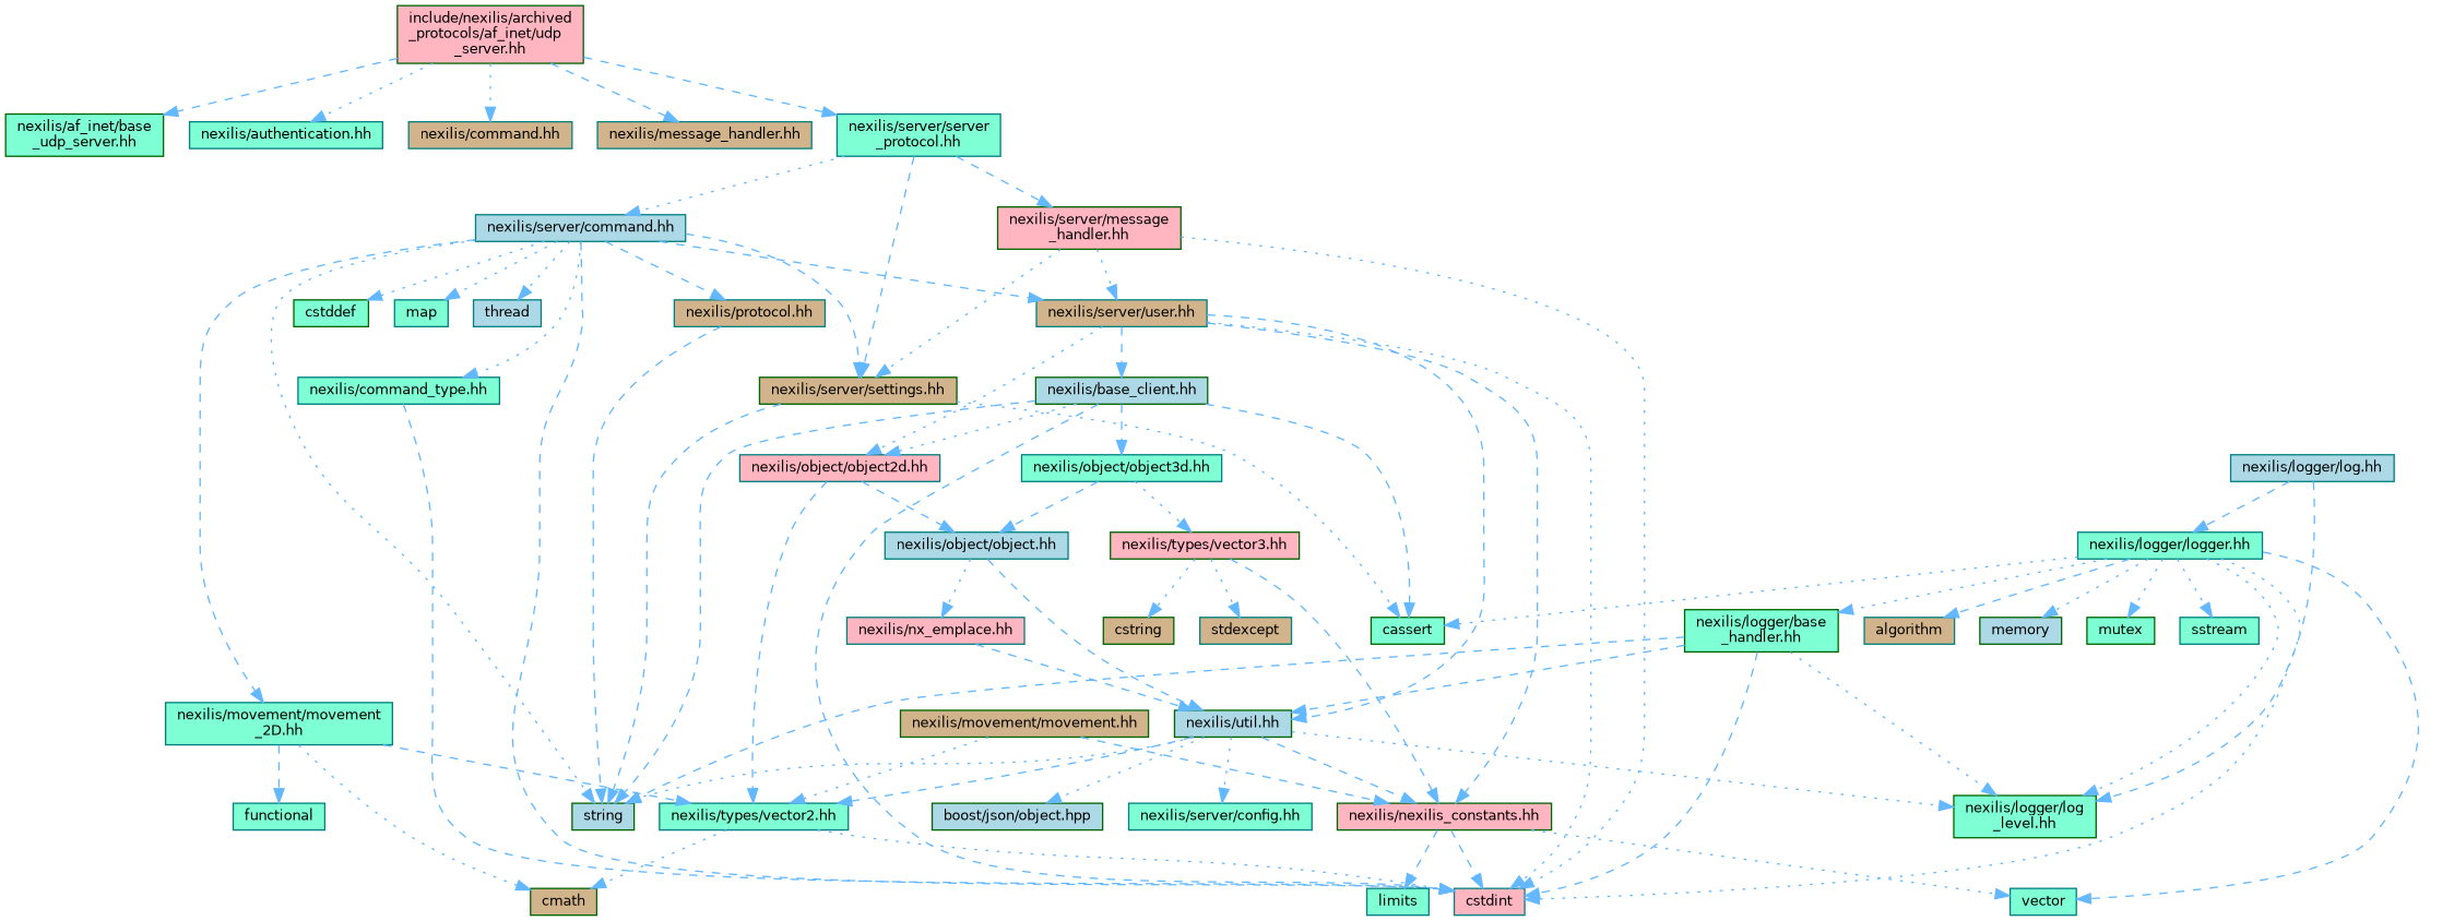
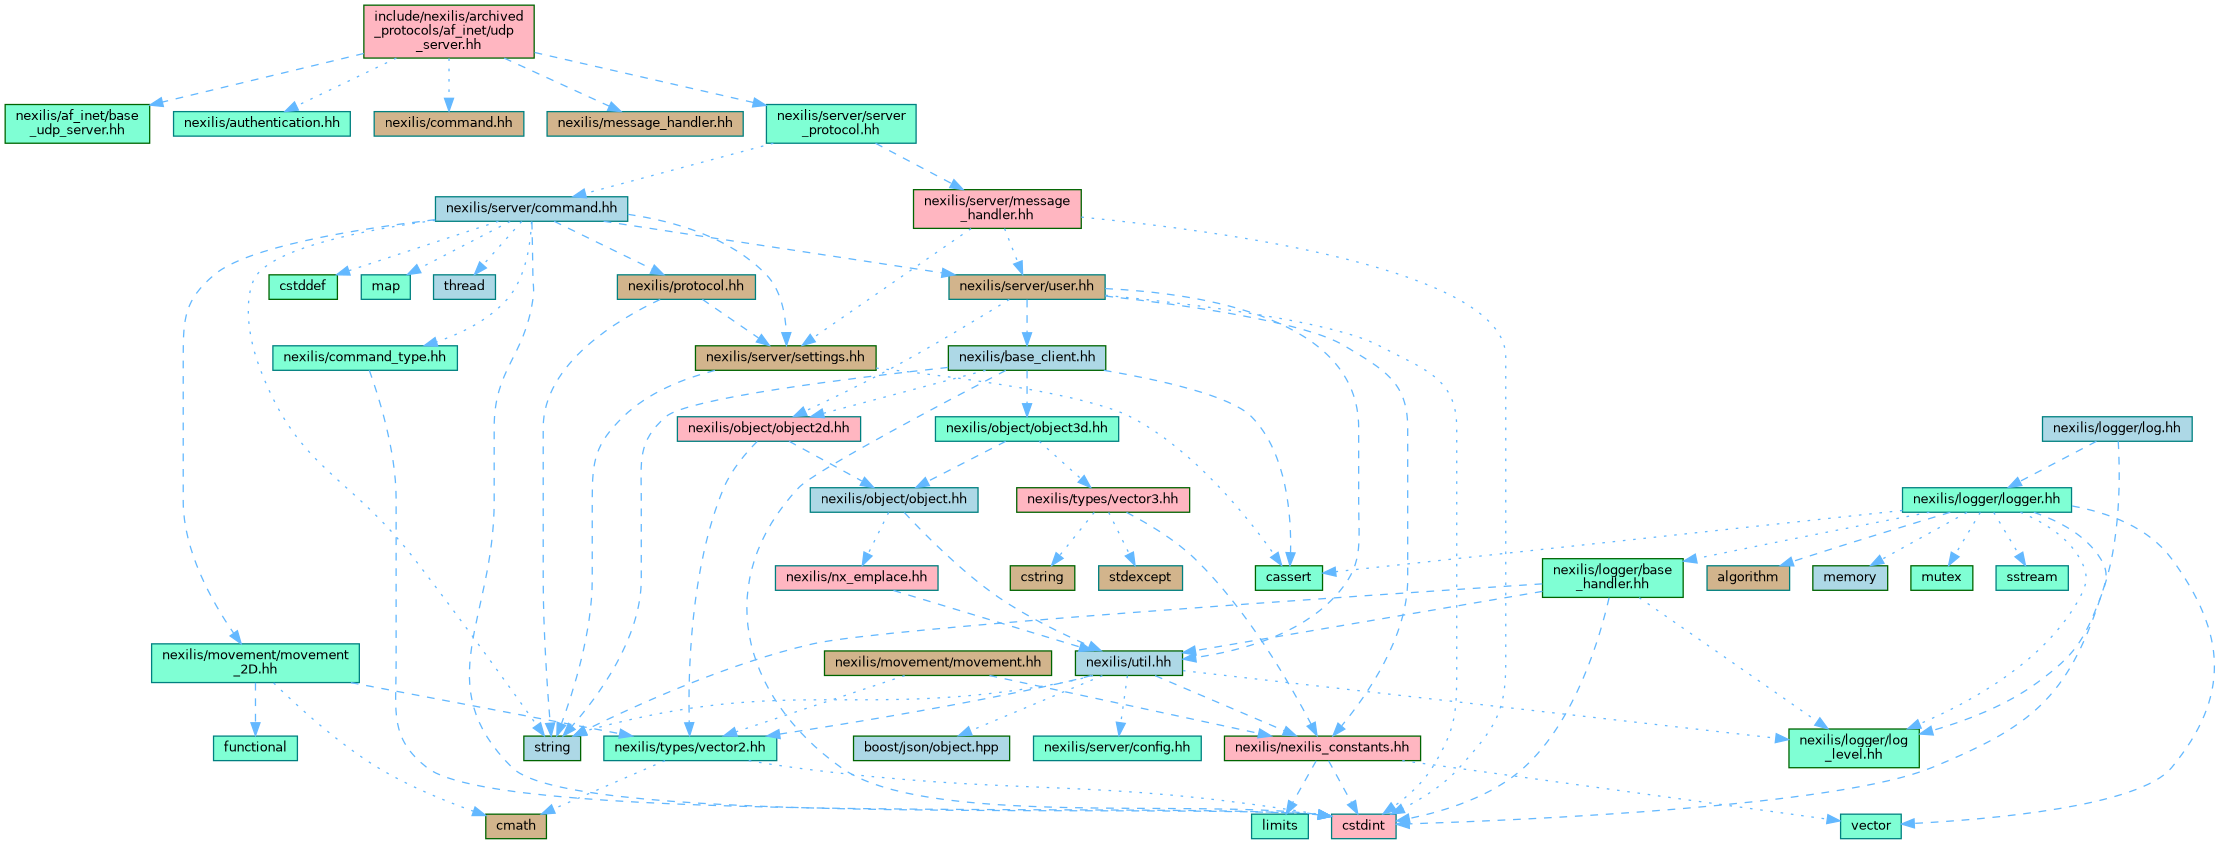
  digraph {
    node [color=teal fillcolor=aquamarine fontname=Helvetica fontsize=10 shape=box style=filled]
    edge [color=steelblue1 fontname=Helvetica fontsize=10 labelfontname=Helvetica labelfontsize=10 style=dashed]
    n1 [color=darkgreen fillcolor=lightpink fontcolor=black height=0.2 label="include/nexilis/archived\l_protocols/af_inet/udp\l_server.hh" width=0.4]
    n2 [color=darkgreen height=0.2 label="nexilis/af_inet/base\l_udp_server.hh" width=0.4]
    n3 [height=0.2 label="nexilis/authentication.hh" width=0.4]
    n4 [fillcolor=tan height=0.2 label="nexilis/command.hh" width=0.4]
    n5 [fillcolor=tan height=0.2 label="nexilis/message_handler.hh" width=0.4]
    n6 [height=0.2 label="nexilis/server/server\l_protocol.hh" width=0.4]
    n7 [fillcolor=lightblue height=0.2 label="nexilis/server/command.hh" width=0.4]
    n8 [color=darkgreen fillcolor=tan height=0.2 label="nexilis/server/settings.hh" width=0.4]
    n9 [color=darkgreen fillcolor=lightpink height=0.2 label="nexilis/server/message\l_handler.hh" width=0.4]
    n10 [fillcolor=lightblue height=0.2 label="nexilis/logger/log.hh" width=0.4]
    n11 [color=darkgreen height=0.2 label="nexilis/logger/log\l_level.hh" width=0.4]
    n12 [height=0.2 label="nexilis/logger/logger.hh" width=0.4]
    n13 [fillcolor=lightpink height=0.2 label=cstdint width=0.4]
    n14 [color=darkgreen fillcolor=lightblue height=0.2 label=string width=0.4]
    n15 [height=0.2 label="nexilis/command_type.hh" width=0.4]
    n16 [height=0.2 label="nexilis/movement/movement\l_2D.hh" width=0.4]
    n17 [fillcolor=tan height=0.2 label="nexilis/protocol.hh" width=0.4]
    n18 [fillcolor=tan height=0.2 label="nexilis/server/user.hh" width=0.4]
    n19 [color=darkgreen height=0.2 label=cstddef width=0.4]
    n20 [height=0.2 label=map width=0.4]
    n21 [fillcolor=lightblue height=0.2 label=thread width=0.4]
    n22 [color=darkgreen height=0.2 label=cassert width=0.4]
    n23 [color=darkgreen height=0.2 label="nexilis/logger/base\l_handler.hh" width=0.4]
    n24 [height=0.2 label=vector width=0.4]
    n25 [fillcolor=tan height=0.2 label=algorithm width=0.4]
    n26 [color=darkgreen fillcolor=lightblue height=0.2 label=memory width=0.4]
    n27 [color=darkgreen height=0.2 label=mutex width=0.4]
    n28 [height=0.2 label=sstream width=0.4]
    n29 [color=darkgreen fillcolor=lightblue height=0.2 label="nexilis/util.hh" width=0.4]
    n30 [color=darkgreen fillcolor=lightpink height=0.2 label="nexilis/nexilis_constants.hh" width=0.4]
    n31 [height=0.2 label="nexilis/server/config.hh" width=0.4]
    n32 [height=0.2 label="nexilis/types/vector2.hh" width=0.4]
    n33 [color=darkgreen fillcolor=lightblue height=0.2 label="boost/json/object.hpp" width=0.4]
    n34 [height=0.2 label=limits width=0.4]
    n35 [color=darkgreen fillcolor=tan height=0.2 label=cmath width=0.4]
    n36 [height=0.2 label=functional width=0.4]
    n37 [color=darkgreen fillcolor=lightblue height=0.2 label="nexilis/base_client.hh" width=0.4]
    n38 [fillcolor=lightpink height=0.2 label="nexilis/object/object2d.hh" width=0.4]
    n39 [color=darkgreen fillcolor=tan height=0.2 label="nexilis/movement/movement.hh" width=0.4]
    n40 [height=0.2 label="nexilis/object/object3d.hh" width=0.4]
    n41 [fillcolor=lightblue height=0.2 label="nexilis/object/object.hh" width=0.4]
    n42 [color=darkgreen fillcolor=lightpink height=0.2 label="nexilis/types/vector3.hh" width=0.4]
    n43 [fillcolor=lightpink height=0.2 label="nexilis/nx_emplace.hh" width=0.4]
    n44 [color=darkgreen fillcolor=tan height=0.2 label=cstring width=0.4]
    n45 [fillcolor=tan height=0.2 label=stdexcept width=0.4]
    n1 -> n2
    n1 -> n3 [style=dotted]
    n1 -> n4 [style=dotted]
    n1 -> n5
    n1 -> n6
    n6 -> n7 [style=dotted]
-   n6 -> n8
+   n17 -> n8
    n6 -> n9
    n7 -> n8
    n7 -> n13
    n7 -> n14 [style=dotted]
    n7 -> n15 [style=dotted]
    n7 -> n16
    n7 -> n17
    n7 -> n18
    n7 -> n19 [style=dotted]
    n7 -> n20 [style=dotted]
    n7 -> n21 [style=dotted]
    n8 -> n14
    n8 -> n22 [style=dotted]
    n9 -> n8 [style=dotted]
    n9 -> n13 [style=dotted]
    n9 -> n18 [style=dotted]
    n10 -> n11
    n10 -> n12
    n12 -> n11 [style=dotted]
-   n12 -> n13 [style=dotted]
+   n12 -> n13
    n12 -> n22 [style=dotted]
    n12 -> n23 [style=dotted]
    n12 -> n24
    n12 -> n25
    n12 -> n26 [style=dotted]
    n12 -> n27 [style=dotted]
    n12 -> n28 [style=dotted]
    n15 -> n13
    n16 -> n32
    n16 -> n35 [style=dotted]
    n16 -> n36
    n17 -> n14
    n18 -> n13 [style=dotted]
    n18 -> n29
    n18 -> n30
    n18 -> n37
    n18 -> n38 [style=dotted]
    n23 -> n11 [style=dotted]
    n23 -> n13
    n23 -> n14
    n23 -> n29
    n29 -> n11 [style=dotted]
    n29 -> n14 [style=dotted]
    n29 -> n30
    n29 -> n31 [style=dotted]
    n29 -> n32
    n29 -> n33 [style=dotted]
    n30 -> n13
    n30 -> n24 [style=dotted]
    n30 -> n34
    n32 -> n13 [style=dotted]
    n32 -> n35 [style=dotted]
    n37 -> n13
    n37 -> n14
    n37 -> n22
    n37 -> n38 [style=dotted]
    n37 -> n40
    n38 -> n32
    n38 -> n41
    n39 -> n30
    n39 -> n32 [style=dotted]
    n40 -> n41
    n40 -> n42 [style=dotted]
    n41 -> n29
    n41 -> n43 [style=dotted]
    n42 -> n30
    n42 -> n44 [style=dotted]
    n42 -> n45 [style=dotted]
    n43 -> n29
  }
